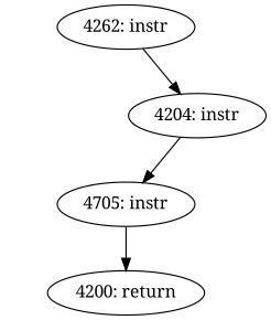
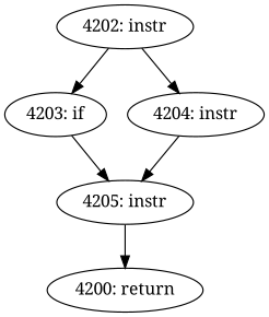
  digraph {
    fontname="Noto Serif"
    node [fontname="Noto Serif"]
    edge [fontname="Noto Serif"]
-   n1 [label="4262: instr"]
+   n1 [label="4202: instr"]
+   n2 [label="4203: if"]
    n3 [label="4204: instr"]
-   n4 [label="4705: instr"]
+   n4 [label="4205: instr"]
    n5 [label="4200: return"]
+   n1 -> n2
    n1 -> n3
+   n2 -> n4
    n3 -> n4
    n4 -> n5
  }
